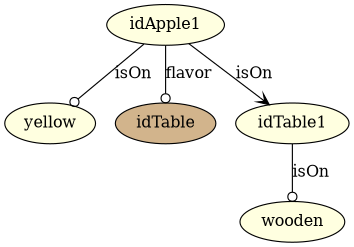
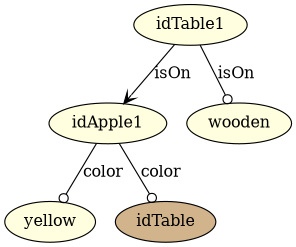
  digraph {
    node [fillcolor=lightyellow style=filled]
    edge [arrowhead=odot]
    idApple1
    yellow
    n3 [fillcolor=tan label=idTable]
    idTable1
    wooden
-   idApple1 -> yellow [label=isOn]
-   idApple1 -> n3 [label=flavor]
-   idApple1 -> idTable1 [arrowhead=vee label=isOn]
+   idApple1 -> yellow [label=color]
+   idApple1 -> n3 [label=color]
+   idTable1 -> idApple1 [arrowhead=vee label=isOn]
    idTable1 -> wooden [label=isOn]
  }
